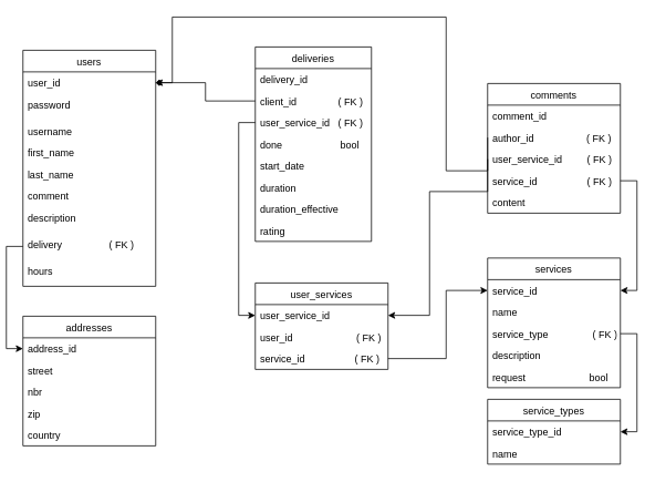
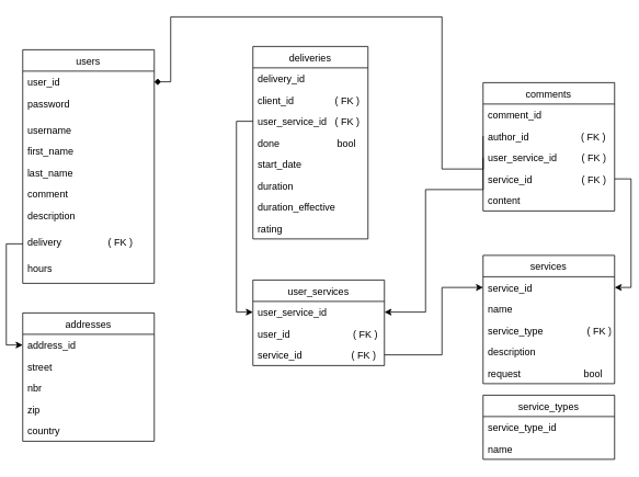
  <mxCell id="0" />
  <mxCell id="1" parent="0" />
  <mxCell id="2" value="users" style="swimlane;fontStyle=0;childLayout=stackLayout;horizontal=1;startSize=26;fillColor=none;horizontalStack=0;resizeParent=1;resizeParentMax=0;resizeLast=0;collapsible=1;marginBottom=0;" parent="1" vertex="1"><mxGeometry x="20" y="60" width="160" height="284" as="geometry" /></mxCell>
  <mxCell id="3" value="user_id" style="text;strokeColor=none;fillColor=none;align=left;verticalAlign=top;spacingLeft=4;spacingRight=4;overflow=hidden;rotatable=0;points=[[0,0.5],[1,0.5]];portConstraint=eastwest;" parent="2" vertex="1"><mxGeometry y="26" width="160" height="26" as="geometry" /></mxCell>
  <mxCell id="4" value="password" style="text;strokeColor=none;fillColor=none;align=left;verticalAlign=top;spacingLeft=4;spacingRight=4;overflow=hidden;rotatable=0;points=[[0,0.5],[1,0.5]];portConstraint=eastwest;" parent="2" vertex="1"><mxGeometry y="52" width="160" height="32" as="geometry" /></mxCell>
  <mxCell id="5" value="username" style="text;strokeColor=none;fillColor=none;align=left;verticalAlign=top;spacingLeft=4;spacingRight=4;overflow=hidden;rotatable=0;points=[[0,0.5],[1,0.5]];portConstraint=eastwest;" parent="2" vertex="1"><mxGeometry y="84" width="160" height="26" as="geometry" /></mxCell>
  <mxCell id="6" value="first_name" style="text;strokeColor=none;fillColor=none;align=left;verticalAlign=top;spacingLeft=4;spacingRight=4;overflow=hidden;rotatable=0;points=[[0,0.5],[1,0.5]];portConstraint=eastwest;" parent="2" vertex="1"><mxGeometry y="110" width="160" height="26" as="geometry" /></mxCell>
  <mxCell id="7" value="last_name&#10;" style="text;strokeColor=none;fillColor=none;align=left;verticalAlign=top;spacingLeft=4;spacingRight=4;overflow=hidden;rotatable=0;points=[[0,0.5],[1,0.5]];portConstraint=eastwest;" parent="2" vertex="1"><mxGeometry y="136" width="160" height="26" as="geometry" /></mxCell>
  <mxCell id="8" value="comment" style="text;strokeColor=none;fillColor=none;align=left;verticalAlign=top;spacingLeft=4;spacingRight=4;overflow=hidden;rotatable=0;points=[[0,0.5],[1,0.5]];portConstraint=eastwest;" parent="2" vertex="1"><mxGeometry y="162" width="160" height="26" as="geometry" /></mxCell>
  <mxCell id="9" value="description" style="text;strokeColor=none;fillColor=none;align=left;verticalAlign=top;spacingLeft=4;spacingRight=4;overflow=hidden;rotatable=0;points=[[0,0.5],[1,0.5]];portConstraint=eastwest;" parent="2" vertex="1"><mxGeometry y="188" width="160" height="32" as="geometry" /></mxCell>
  <mxCell id="10" value="delivery                 ( FK )" style="text;strokeColor=none;fillColor=none;align=left;verticalAlign=top;spacingLeft=4;spacingRight=4;overflow=hidden;rotatable=0;points=[[0,0.5],[1,0.5]];portConstraint=eastwest;" parent="2" vertex="1"><mxGeometry y="220" width="160" height="32" as="geometry" /></mxCell>
  <mxCell id="11" value="hours&#10;" style="text;strokeColor=none;fillColor=none;align=left;verticalAlign=top;spacingLeft=4;spacingRight=4;overflow=hidden;rotatable=0;points=[[0,0.5],[1,0.5]];portConstraint=eastwest;" parent="2" vertex="1"><mxGeometry y="252" width="160" height="32" as="geometry" /></mxCell>
  <mxCell id="12" value="services" style="swimlane;fontStyle=0;childLayout=stackLayout;horizontal=1;startSize=26;fillColor=none;horizontalStack=0;resizeParent=1;resizeParentMax=0;resizeLast=0;collapsible=1;marginBottom=0;" parent="1" vertex="1"><mxGeometry x="580" y="310" width="160" height="156" as="geometry" /></mxCell>
  <mxCell id="13" value="service_id" style="text;strokeColor=none;fillColor=none;align=left;verticalAlign=top;spacingLeft=4;spacingRight=4;overflow=hidden;rotatable=0;points=[[0,0.5],[1,0.5]];portConstraint=eastwest;" parent="12" vertex="1"><mxGeometry y="26" width="160" height="26" as="geometry" /></mxCell>
  <mxCell id="14" value="name" style="text;strokeColor=none;fillColor=none;align=left;verticalAlign=top;spacingLeft=4;spacingRight=4;overflow=hidden;rotatable=0;points=[[0,0.5],[1,0.5]];portConstraint=eastwest;" parent="12" vertex="1"><mxGeometry y="52" width="160" height="26" as="geometry" /></mxCell>
  <mxCell id="15" value="service_type                ( FK )" style="text;strokeColor=none;fillColor=none;align=left;verticalAlign=top;spacingLeft=4;spacingRight=4;overflow=hidden;rotatable=0;points=[[0,0.5],[1,0.5]];portConstraint=eastwest;" parent="12" vertex="1"><mxGeometry y="78" width="160" height="26" as="geometry" /></mxCell>
  <mxCell id="16" value="description" style="text;strokeColor=none;fillColor=none;align=left;verticalAlign=top;spacingLeft=4;spacingRight=4;overflow=hidden;rotatable=0;points=[[0,0.5],[1,0.5]];portConstraint=eastwest;" parent="12" vertex="1"><mxGeometry y="104" width="160" height="26" as="geometry" /></mxCell>
  <mxCell id="17" value="request                       bool" style="text;strokeColor=none;fillColor=none;align=left;verticalAlign=top;spacingLeft=4;spacingRight=4;overflow=hidden;rotatable=0;points=[[0,0.5],[1,0.5]];portConstraint=eastwest;" parent="12" vertex="1"><mxGeometry y="130" width="160" height="26" as="geometry" /></mxCell>
  <mxCell id="18" value="service_types" style="swimlane;fontStyle=0;childLayout=stackLayout;horizontal=1;startSize=26;fillColor=none;horizontalStack=0;resizeParent=1;resizeParentMax=0;resizeLast=0;collapsible=1;marginBottom=0;" parent="1" vertex="1"><mxGeometry x="580" y="480" width="160" height="78" as="geometry" /></mxCell>
  <mxCell id="19" value="service_type_id" style="text;strokeColor=none;fillColor=none;align=left;verticalAlign=top;spacingLeft=4;spacingRight=4;overflow=hidden;rotatable=0;points=[[0,0.5],[1,0.5]];portConstraint=eastwest;" parent="18" vertex="1"><mxGeometry y="26" width="160" height="26" as="geometry" /></mxCell>
  <mxCell id="20" value="name" style="text;strokeColor=none;fillColor=none;align=left;verticalAlign=top;spacingLeft=4;spacingRight=4;overflow=hidden;rotatable=0;points=[[0,0.5],[1,0.5]];portConstraint=eastwest;" parent="18" vertex="1"><mxGeometry y="52" width="160" height="26" as="geometry" /></mxCell>
  <mxCell id="21" value="user_services" style="swimlane;fontStyle=0;childLayout=stackLayout;horizontal=1;startSize=26;fillColor=none;horizontalStack=0;resizeParent=1;resizeParentMax=0;resizeLast=0;collapsible=1;marginBottom=0;" parent="1" vertex="1"><mxGeometry x="300" y="340" width="160" height="104" as="geometry" /></mxCell>
  <mxCell id="22" value="user_service_id" style="text;strokeColor=none;fillColor=none;align=left;verticalAlign=top;spacingLeft=4;spacingRight=4;overflow=hidden;rotatable=0;points=[[0,0.5],[1,0.5]];portConstraint=eastwest;" parent="21" vertex="1"><mxGeometry y="26" width="160" height="26" as="geometry" /></mxCell>
  <mxCell id="23" value="user_id                       ( FK )" style="text;strokeColor=none;fillColor=none;align=left;verticalAlign=top;spacingLeft=4;spacingRight=4;overflow=hidden;rotatable=0;points=[[0,0.5],[1,0.5]];portConstraint=eastwest;" parent="21" vertex="1"><mxGeometry y="52" width="160" height="26" as="geometry" /></mxCell>
  <mxCell id="24" value="service_id                  ( FK )" style="text;strokeColor=none;fillColor=none;align=left;verticalAlign=top;spacingLeft=4;spacingRight=4;overflow=hidden;rotatable=0;points=[[0,0.5],[1,0.5]];portConstraint=eastwest;" parent="21" vertex="1"><mxGeometry y="78" width="160" height="26" as="geometry" /></mxCell>
  <mxCell id="25" style="edgeStyle=orthogonalEdgeStyle;rounded=0;orthogonalLoop=1;jettySize=auto;html=1;" parent="1" source="24" target="13" edge="1"><mxGeometry relative="1" as="geometry"><Array as="points"><mxPoint x="530" y="431" /><mxPoint x="530" y="349" /></Array></mxGeometry></mxCell>
  <mxCell id="26" value="comments" style="swimlane;fontStyle=0;childLayout=stackLayout;horizontal=1;startSize=26;fillColor=none;horizontalStack=0;resizeParent=1;resizeParentMax=0;resizeLast=0;collapsible=1;marginBottom=0;" parent="1" vertex="1"><mxGeometry x="580" y="100" width="160" height="156" as="geometry" /></mxCell>
  <mxCell id="27" value="comment_id" style="text;strokeColor=none;fillColor=none;align=left;verticalAlign=top;spacingLeft=4;spacingRight=4;overflow=hidden;rotatable=0;points=[[0,0.5],[1,0.5]];portConstraint=eastwest;" parent="26" vertex="1"><mxGeometry y="26" width="160" height="26" as="geometry" /></mxCell>
  <mxCell id="28" value="author_id                   ( FK )" style="text;strokeColor=none;fillColor=none;align=left;verticalAlign=top;spacingLeft=4;spacingRight=4;overflow=hidden;rotatable=0;points=[[0,0.5],[1,0.5]];portConstraint=eastwest;" parent="26" vertex="1"><mxGeometry y="52" width="160" height="26" as="geometry" /></mxCell>
  <mxCell id="29" value="user_service_id         ( FK )" style="text;strokeColor=none;fillColor=none;align=left;verticalAlign=top;spacingLeft=4;spacingRight=4;overflow=hidden;rotatable=0;points=[[0,0.5],[1,0.5]];portConstraint=eastwest;" parent="26" vertex="1"><mxGeometry y="78" width="160" height="26" as="geometry" /></mxCell>
  <mxCell id="30" value="service_id                  ( FK )" style="text;strokeColor=none;fillColor=none;align=left;verticalAlign=top;spacingLeft=4;spacingRight=4;overflow=hidden;rotatable=0;points=[[0,0.5],[1,0.5]];portConstraint=eastwest;" parent="26" vertex="1"><mxGeometry y="104" width="160" height="26" as="geometry" /></mxCell>
  <mxCell id="31" value="content" style="text;strokeColor=none;fillColor=none;align=left;verticalAlign=top;spacingLeft=4;spacingRight=4;overflow=hidden;rotatable=0;points=[[0,0.5],[1,0.5]];portConstraint=eastwest;" parent="26" vertex="1"><mxGeometry y="130" width="160" height="26" as="geometry" /></mxCell>
  <mxCell id="32" value="deliveries" style="swimlane;fontStyle=0;childLayout=stackLayout;horizontal=1;startSize=26;fillColor=none;horizontalStack=0;resizeParent=1;resizeParentMax=0;resizeLast=0;collapsible=1;marginBottom=0;" parent="1" vertex="1"><mxGeometry x="300" y="56" width="140" height="234" as="geometry" /></mxCell>
  <mxCell id="33" value="delivery_id" style="text;strokeColor=none;fillColor=none;align=left;verticalAlign=top;spacingLeft=4;spacingRight=4;overflow=hidden;rotatable=0;points=[[0,0.5],[1,0.5]];portConstraint=eastwest;" parent="32" vertex="1"><mxGeometry y="26" width="140" height="26" as="geometry" /></mxCell>
  <mxCell id="34" value="client_id               ( FK )" style="text;strokeColor=none;fillColor=none;align=left;verticalAlign=top;spacingLeft=4;spacingRight=4;overflow=hidden;rotatable=0;points=[[0,0.5],[1,0.5]];portConstraint=eastwest;" parent="32" vertex="1"><mxGeometry y="52" width="140" height="26" as="geometry" /></mxCell>
  <mxCell id="35" value="user_service_id   ( FK )" style="text;strokeColor=none;fillColor=none;align=left;verticalAlign=top;spacingLeft=4;spacingRight=4;overflow=hidden;rotatable=0;points=[[0,0.5],[1,0.5]];portConstraint=eastwest;" parent="32" vertex="1"><mxGeometry y="78" width="140" height="26" as="geometry" /></mxCell>
  <mxCell id="36" value="done                     bool" style="text;strokeColor=none;fillColor=none;align=left;verticalAlign=top;spacingLeft=4;spacingRight=4;overflow=hidden;rotatable=0;points=[[0,0.5],[1,0.5]];portConstraint=eastwest;" parent="32" vertex="1"><mxGeometry y="104" width="140" height="26" as="geometry" /></mxCell>
  <mxCell id="37" value="start_date" style="text;strokeColor=none;fillColor=none;align=left;verticalAlign=top;spacingLeft=4;spacingRight=4;overflow=hidden;rotatable=0;points=[[0,0.5],[1,0.5]];portConstraint=eastwest;" parent="32" vertex="1"><mxGeometry y="130" width="140" height="26" as="geometry" /></mxCell>
  <mxCell id="38" value="duration" style="text;strokeColor=none;fillColor=none;align=left;verticalAlign=top;spacingLeft=4;spacingRight=4;overflow=hidden;rotatable=0;points=[[0,0.5],[1,0.5]];portConstraint=eastwest;" parent="32" vertex="1"><mxGeometry y="156" width="140" height="26" as="geometry" /></mxCell>
  <mxCell id="39" value="duration_effective" style="text;strokeColor=none;fillColor=none;align=left;verticalAlign=top;spacingLeft=4;spacingRight=4;overflow=hidden;rotatable=0;points=[[0,0.5],[1,0.5]];portConstraint=eastwest;" parent="32" vertex="1"><mxGeometry y="182" width="140" height="26" as="geometry" /></mxCell>
  <mxCell id="40" value="rating" style="text;strokeColor=none;fillColor=none;align=left;verticalAlign=top;spacingLeft=4;spacingRight=4;overflow=hidden;rotatable=0;points=[[0,0.5],[1,0.5]];portConstraint=eastwest;" parent="32" vertex="1"><mxGeometry y="208" width="140" height="26" as="geometry" /></mxCell>
- <mxCell id="41" style="edgeStyle=orthogonalEdgeStyle;rounded=0;orthogonalLoop=1;jettySize=auto;html=1;exitX=1;exitY=0.5;exitDx=0;exitDy=0;entryX=1;entryY=0.5;entryDx=0;entryDy=0;" parent="1" source="15" target="19" edge="1"><mxGeometry relative="1" as="geometry" /></mxCell>
  <mxCell id="42" value="addresses" style="swimlane;fontStyle=0;childLayout=stackLayout;horizontal=1;startSize=26;fillColor=none;horizontalStack=0;resizeParent=1;resizeParentMax=0;resizeLast=0;collapsible=1;marginBottom=0;" parent="1" vertex="1"><mxGeometry x="20" y="380" width="160" height="156" as="geometry" /></mxCell>
  <mxCell id="43" value="address_id" style="text;strokeColor=none;fillColor=none;align=left;verticalAlign=top;spacingLeft=4;spacingRight=4;overflow=hidden;rotatable=0;points=[[0,0.5],[1,0.5]];portConstraint=eastwest;" parent="42" vertex="1"><mxGeometry y="26" width="160" height="26" as="geometry" /></mxCell>
  <mxCell id="44" value="street" style="text;strokeColor=none;fillColor=none;align=left;verticalAlign=top;spacingLeft=4;spacingRight=4;overflow=hidden;rotatable=0;points=[[0,0.5],[1,0.5]];portConstraint=eastwest;" parent="42" vertex="1"><mxGeometry y="52" width="160" height="26" as="geometry" /></mxCell>
  <mxCell id="45" value="nbr" style="text;strokeColor=none;fillColor=none;align=left;verticalAlign=top;spacingLeft=4;spacingRight=4;overflow=hidden;rotatable=0;points=[[0,0.5],[1,0.5]];portConstraint=eastwest;" parent="42" vertex="1"><mxGeometry y="78" width="160" height="26" as="geometry" /></mxCell>
  <mxCell id="46" value="zip" style="text;strokeColor=none;fillColor=none;align=left;verticalAlign=top;spacingLeft=4;spacingRight=4;overflow=hidden;rotatable=0;points=[[0,0.5],[1,0.5]];portConstraint=eastwest;" parent="42" vertex="1"><mxGeometry y="104" width="160" height="26" as="geometry" /></mxCell>
  <mxCell id="47" value="country" style="text;strokeColor=none;fillColor=none;align=left;verticalAlign=top;spacingLeft=4;spacingRight=4;overflow=hidden;rotatable=0;points=[[0,0.5],[1,0.5]];portConstraint=eastwest;" parent="42" vertex="1"><mxGeometry y="130" width="160" height="26" as="geometry" /></mxCell>
  <mxCell id="48" style="edgeStyle=orthogonalEdgeStyle;rounded=0;orthogonalLoop=1;jettySize=auto;html=1;entryX=0;entryY=0.5;entryDx=0;entryDy=0;" parent="1" source="10" target="43" edge="1"><mxGeometry relative="1" as="geometry" /></mxCell>
  <mxCell id="49" style="edgeStyle=orthogonalEdgeStyle;rounded=0;orthogonalLoop=1;jettySize=auto;html=1;exitX=1;exitY=0.5;exitDx=0;exitDy=0;entryX=1;entryY=0.5;entryDx=0;entryDy=0;" parent="1" source="30" target="13" edge="1"><mxGeometry relative="1" as="geometry" /></mxCell>
- <mxCell id="50" style="edgeStyle=orthogonalEdgeStyle;rounded=0;orthogonalLoop=1;jettySize=auto;html=1;exitX=0;exitY=0.5;exitDx=0;exitDy=0;entryX=1;entryY=0.5;entryDx=0;entryDy=0;" parent="1" source="34" target="3" edge="1"><mxGeometry relative="1" as="geometry" /></mxCell>
  <mxCell id="51" style="edgeStyle=orthogonalEdgeStyle;rounded=0;orthogonalLoop=1;jettySize=auto;html=1;exitX=0;exitY=0.5;exitDx=0;exitDy=0;entryX=1;entryY=0.5;entryDx=0;entryDy=0;" parent="1" source="29" target="22" edge="1"><mxGeometry relative="1" as="geometry"><Array as="points"><mxPoint x="580" y="230" /><mxPoint x="510" y="230" /><mxPoint x="510" y="379" /></Array></mxGeometry></mxCell>
  <mxCell id="52" style="edgeStyle=orthogonalEdgeStyle;rounded=0;orthogonalLoop=1;jettySize=auto;html=1;exitX=0;exitY=0.5;exitDx=0;exitDy=0;entryX=0;entryY=0.5;entryDx=0;entryDy=0;" parent="1" source="35" target="22" edge="1"><mxGeometry relative="1" as="geometry" /></mxCell>
  <mxCell id="53" style="edgeStyle=orthogonalEdgeStyle;rounded=0;orthogonalLoop=1;jettySize=auto;html=1;exitX=0;exitY=0.5;exitDx=0;exitDy=0;entryX=1;entryY=0.5;entryDx=0;entryDy=0;endArrow=diamond;" parent="1" source="28" target="3" edge="1"><mxGeometry relative="1" as="geometry"><Array as="points"><mxPoint x="530" y="205" /><mxPoint x="530" y="20" /><mxPoint x="200" y="20" /><mxPoint x="200" y="99" /></Array></mxGeometry></mxCell>
